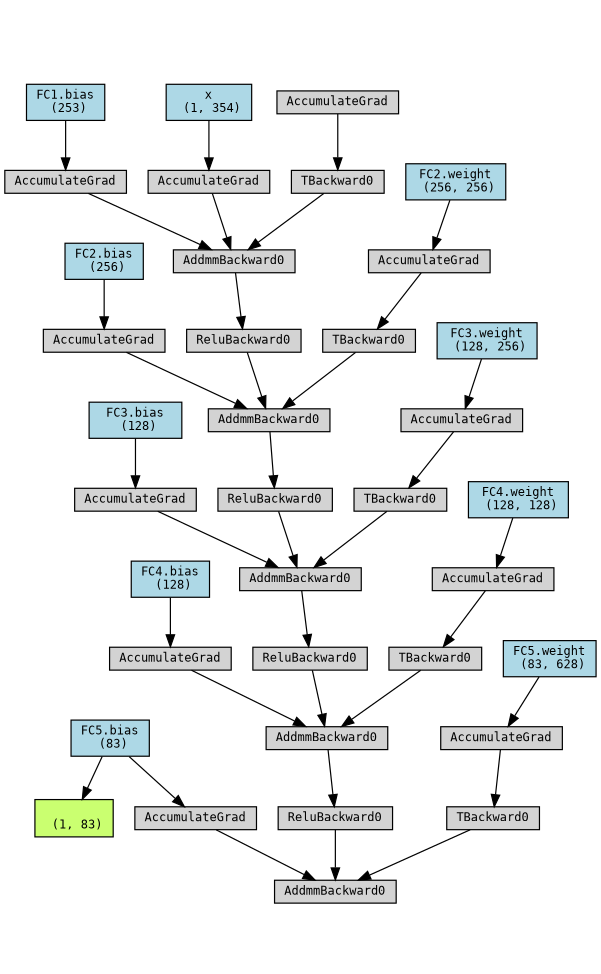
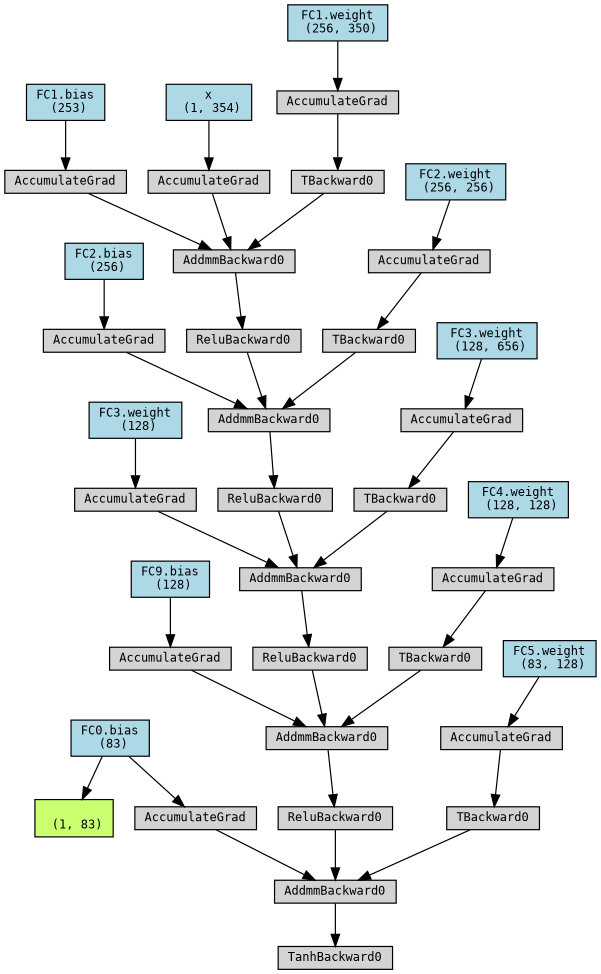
  digraph {
    fontname="DejaVu Sans Mono"
    node [align=left fontname="DejaVu Sans Mono" fontsize=10 ranksep=0.1 shape=box style=filled]
    edge [fontname="DejaVu Sans Mono"]
    n1 [fillcolor=darkolivegreen1 height=0.2 label="\n (1, 83)"]
+   n2 [height=0.2 label=TanhBackward0]
    n3 [height=0.2 label=AddmmBackward0]
    n4 [height=0.2 label=AccumulateGrad]
-   n5 [fillcolor=lightblue height=0.2 label="FC5.bias\n (83)"]
+   n5 [fillcolor=lightblue height=0.2 label="FC0.bias\n (83)"]
    n6 [height=0.2 label=ReluBackward0]
    n7 [height=0.2 label=AddmmBackward0]
    n8 [height=0.2 label=AccumulateGrad]
-   n9 [fillcolor=lightblue height=0.2 label="FC4.bias\n (128)"]
+   n9 [fillcolor=lightblue height=0.2 label="FC9.bias\n (128)"]
    n10 [height=0.2 label=ReluBackward0]
    n11 [height=0.2 label=AddmmBackward0]
    n12 [height=0.2 label=AccumulateGrad]
-   n13 [fillcolor=lightblue height=0.2 label="FC3.bias\n (128)"]
+   n13 [fillcolor=lightblue height=0.2 label="FC3.weight\n (128)"]
    n14 [height=0.2 label=ReluBackward0]
    n15 [height=0.2 label=AddmmBackward0]
    n16 [height=0.2 label=AccumulateGrad]
    n17 [fillcolor=lightblue height=0.2 label="FC2.bias\n (256)"]
    n18 [height=0.2 label=ReluBackward0]
    n19 [height=0.2 label=AddmmBackward0]
    n20 [height=0.2 label=AccumulateGrad]
    n21 [fillcolor=lightblue height=0.2 label="FC1.bias\n (253)"]
    n22 [height=0.2 label=AccumulateGrad]
    n23 [fillcolor=lightblue height=0.2 label="x\n (1, 354)"]
    n24 [height=0.2 label=TBackward0]
    n25 [height=0.2 label=AccumulateGrad]
+   n26 [fillcolor=lightblue height=0.2 label="FC1.weight\n (256, 350)"]
    n27 [height=0.2 label=TBackward0]
    n28 [height=0.2 label=AccumulateGrad]
    n29 [fillcolor=lightblue height=0.2 label="FC2.weight\n (256, 256)"]
    n30 [height=0.2 label=TBackward0]
    n31 [height=0.2 label=AccumulateGrad]
-   n32 [fillcolor=lightblue height=0.2 label="FC3.weight\n (128, 256)"]
+   n32 [fillcolor=lightblue height=0.2 label="FC3.weight\n (128, 656)"]
    n33 [height=0.2 label=TBackward0]
    n34 [height=0.2 label=AccumulateGrad]
    n35 [fillcolor=lightblue height=0.2 label="FC4.weight\n (128, 128)"]
    n36 [height=0.2 label=TBackward0]
    n37 [height=0.2 label=AccumulateGrad]
-   n38 [fillcolor=lightblue height=0.2 label="FC5.weight\n (83, 628)"]
+   n38 [fillcolor=lightblue height=0.2 label="FC5.weight\n (83, 128)"]
+   n3 -> n2
    n4 -> n3
    n5 -> n1
    n5 -> n4
    n6 -> n3
    n7 -> n6
    n8 -> n7
    n9 -> n8
    n10 -> n7
    n11 -> n10
    n12 -> n11
    n13 -> n12
    n14 -> n11
    n15 -> n14
    n16 -> n15
    n17 -> n16
    n18 -> n15
    n19 -> n18
    n20 -> n19
    n21 -> n20
    n22 -> n19
    n23 -> n22
    n24 -> n19
    n25 -> n24
+   n26 -> n25
    n27 -> n15
    n28 -> n27
    n29 -> n28
    n30 -> n11
    n31 -> n30
    n32 -> n31
    n33 -> n7
    n34 -> n33
    n35 -> n34
    n36 -> n3
    n37 -> n36
    n38 -> n37
  }
